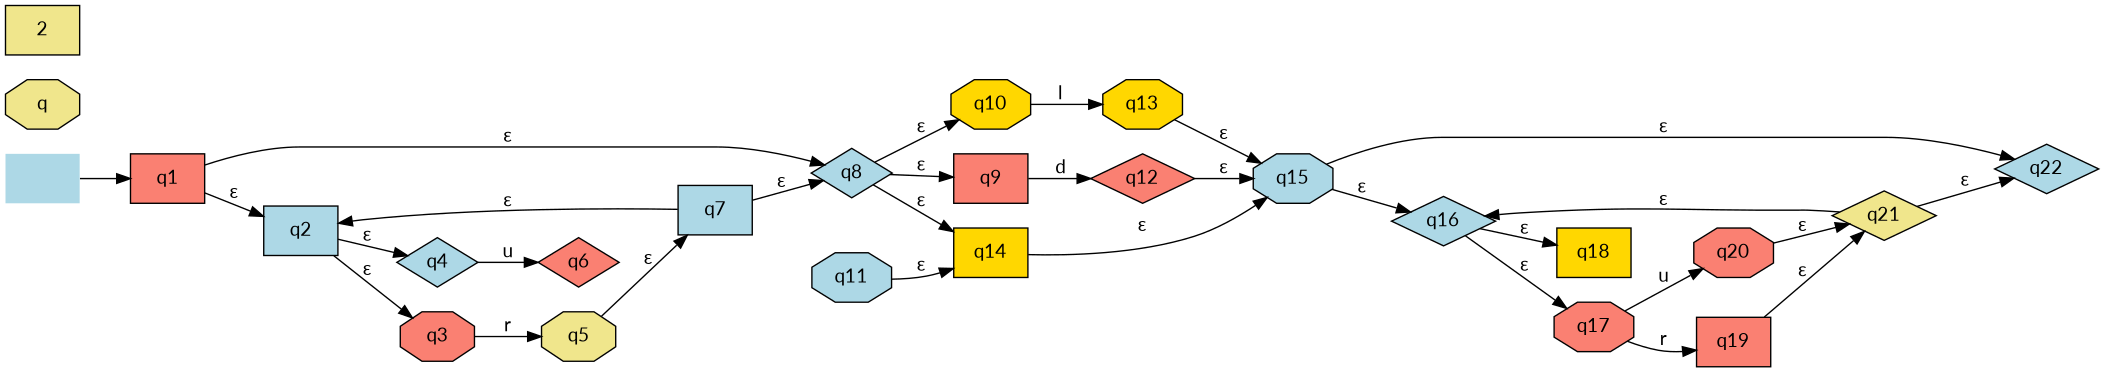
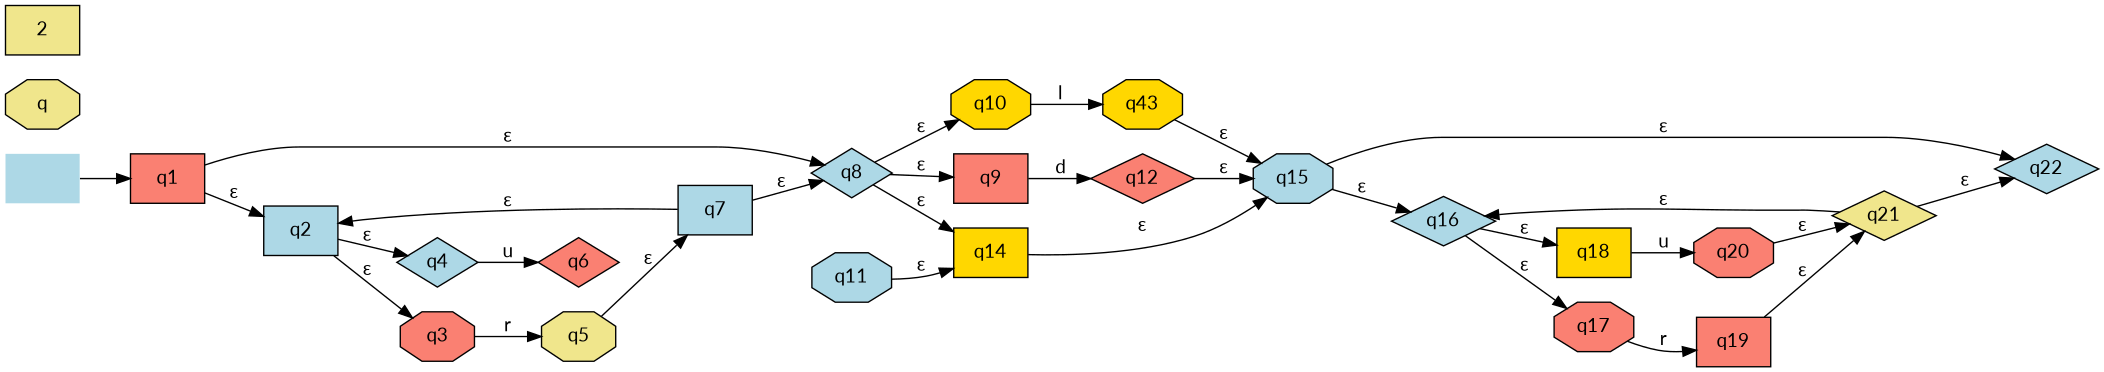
  digraph {
    fontname=Lato
    rankdir=LR
    node [fillcolor=lightblue fontname=Lato shape=octagon style=filled]
    edge [fontname=Lato]
    "" [shape=plaintext]
    n2 [fillcolor=salmon label=q1 shape=box]
    n3 [label=q8 shape=diamond]
    q2 [shape=box]
    n5 [fillcolor=khaki label=q]
    n6 [fillcolor=khaki label=2 shape=box]
    n7 [fillcolor=salmon label=q9 shape=box]
    n8 [fillcolor=salmon label=q12 shape=diamond]
    n9 [label=q15]
    n10 [label=q16 shape=diamond]
    q22 [shape=diamond]
    n12 [fillcolor=salmon label=q17]
    n13 [fillcolor=gold label=q18 shape=box]
    n14 [fillcolor=salmon label=q20]
    n15 [fillcolor=khaki label=q21 shape=diamond]
    n16 [fillcolor=gold label=q10]
-   n17 [fillcolor=gold label=q13]
+   n17 [fillcolor=gold label=q43]
    n18 [fillcolor=salmon label=q6 shape=diamond]
    n19 [label=q7 shape=box]
    n20 [fillcolor=salmon label=q3]
    n21 [fillcolor=khaki label=q5]
    n22 [label=q11]
    n23 [fillcolor=gold label=q14 shape=box]
    n24 [fillcolor=salmon label=q19 shape=box]
    n25 [label=q4 shape=diamond]
    "" -> n2
    n2 -> n3 [label="ε"]
    n2 -> q2 [label="ε"]
    n3 -> n7 [label="ε"]
    n3 -> n16 [label="ε"]
    n3 -> n23 [label="ε"]
    q2 -> n20 [label="ε"]
    q2 -> n25 [label="ε"]
    n7 -> n8 [label=d]
    n8 -> n9 [label="ε"]
    n9 -> n10 [label="ε"]
    n9 -> q22 [label="ε"]
    n10 -> n12 [label="ε"]
    n10 -> n13 [label="ε"]
    n12 -> n24 [label=r]
-   n12 -> n14 [label=u]
+   n13 -> n14 [label=u]
    n14 -> n15 [label="ε"]
    n15 -> n10 [label="ε"]
    n15 -> q22 [label="ε"]
    n16 -> n17 [label=l]
    n17 -> n9 [label="ε"]
    n19 -> n3 [label="ε"]
    n19 -> q2 [label="ε"]
    n20 -> n21 [label=r]
    n21 -> n19 [label="ε"]
    n22 -> n23 [label="ε"]
    n23 -> n9 [label="ε"]
    n24 -> n15 [label="ε"]
    n25 -> n18 [label=u]
  }
